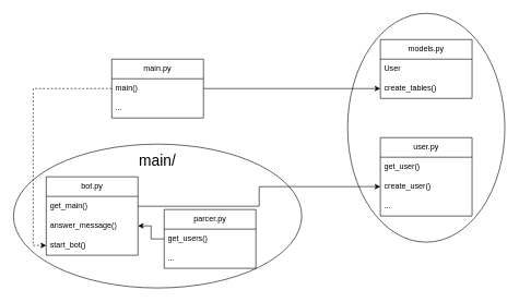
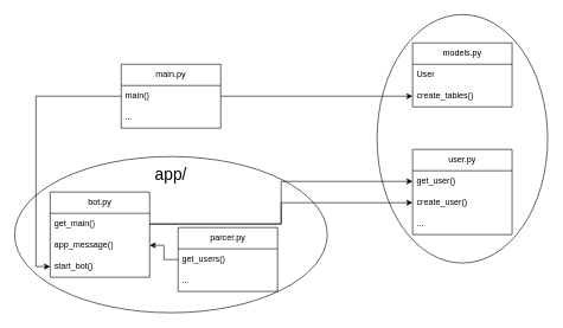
  <mxCell id="0" />
  <mxCell id="1" parent="0" />
  <mxCell id="2" value="" style="ellipse;whiteSpace=wrap;html=1;" vertex="1" parent="1"><mxGeometry x="530" y="20" width="240" height="350" as="geometry" /></mxCell>
  <mxCell id="3" value="" style="ellipse;whiteSpace=wrap;html=1;" vertex="1" parent="1"><mxGeometry x="20" y="220" width="440" height="220" as="geometry" /></mxCell>
  <mxCell id="4" value="main.py" style="swimlane;fontStyle=0;childLayout=stackLayout;horizontal=1;startSize=30;horizontalStack=0;resizeParent=1;resizeParentMax=0;resizeLast=0;collapsible=1;marginBottom=0;whiteSpace=wrap;html=1;" vertex="1" parent="1"><mxGeometry x="170" y="90" width="140" height="90" as="geometry" /></mxCell>
  <mxCell id="5" value="main()" style="text;strokeColor=none;fillColor=none;align=left;verticalAlign=middle;spacingLeft=4;spacingRight=4;overflow=hidden;points=[[0,0.5],[1,0.5]];portConstraint=eastwest;rotatable=0;whiteSpace=wrap;html=1;" vertex="1" parent="4"><mxGeometry y="30" width="140" height="30" as="geometry" /></mxCell>
  <mxCell id="6" value="..." style="text;strokeColor=none;fillColor=none;align=left;verticalAlign=middle;spacingLeft=4;spacingRight=4;overflow=hidden;points=[[0,0.5],[1,0.5]];portConstraint=eastwest;rotatable=0;whiteSpace=wrap;html=1;" vertex="1" parent="4"><mxGeometry y="60" width="140" height="30" as="geometry" /></mxCell>
  <mxCell id="7" value="user.py" style="swimlane;fontStyle=0;childLayout=stackLayout;horizontal=1;startSize=30;horizontalStack=0;resizeParent=1;resizeParentMax=0;resizeLast=0;collapsible=1;marginBottom=0;whiteSpace=wrap;html=1;" vertex="1" parent="1"><mxGeometry x="580" y="210" width="140" height="120" as="geometry" /></mxCell>
  <mxCell id="8" value="get_user()" style="text;strokeColor=none;fillColor=none;align=left;verticalAlign=middle;spacingLeft=4;spacingRight=4;overflow=hidden;points=[[0,0.5],[1,0.5]];portConstraint=eastwest;rotatable=0;whiteSpace=wrap;html=1;" vertex="1" parent="7"><mxGeometry y="30" width="140" height="30" as="geometry" /></mxCell>
  <mxCell id="9" value="create_user()" style="text;strokeColor=none;fillColor=none;align=left;verticalAlign=middle;spacingLeft=4;spacingRight=4;overflow=hidden;points=[[0,0.5],[1,0.5]];portConstraint=eastwest;rotatable=0;whiteSpace=wrap;html=1;" vertex="1" parent="7"><mxGeometry y="60" width="140" height="30" as="geometry" /></mxCell>
  <mxCell id="10" value="..." style="text;strokeColor=none;fillColor=none;align=left;verticalAlign=middle;spacingLeft=4;spacingRight=4;overflow=hidden;points=[[0,0.5],[1,0.5]];portConstraint=eastwest;rotatable=0;whiteSpace=wrap;html=1;" vertex="1" parent="7"><mxGeometry y="90" width="140" height="30" as="geometry" /></mxCell>
  <mxCell id="11" value="models.py" style="swimlane;fontStyle=0;childLayout=stackLayout;horizontal=1;startSize=30;horizontalStack=0;resizeParent=1;resizeParentMax=0;resizeLast=0;collapsible=1;marginBottom=0;whiteSpace=wrap;html=1;" vertex="1" parent="1"><mxGeometry x="580" y="60" width="140" height="90" as="geometry" /></mxCell>
  <mxCell id="12" value="User" style="text;strokeColor=none;fillColor=none;align=left;verticalAlign=middle;spacingLeft=4;spacingRight=4;overflow=hidden;points=[[0,0.5],[1,0.5]];portConstraint=eastwest;rotatable=0;whiteSpace=wrap;html=1;" vertex="1" parent="11"><mxGeometry y="30" width="140" height="30" as="geometry" /></mxCell>
  <mxCell id="13" value="create_tables()" style="text;strokeColor=none;fillColor=none;align=left;verticalAlign=middle;spacingLeft=4;spacingRight=4;overflow=hidden;points=[[0,0.5],[1,0.5]];portConstraint=eastwest;rotatable=0;whiteSpace=wrap;html=1;" vertex="1" parent="11"><mxGeometry y="60" width="140" height="30" as="geometry" /></mxCell>
  <mxCell id="14" value="bot.py" style="swimlane;fontStyle=0;childLayout=stackLayout;horizontal=1;startSize=30;horizontalStack=0;resizeParent=1;resizeParentMax=0;resizeLast=0;collapsible=1;marginBottom=0;whiteSpace=wrap;html=1;" vertex="1" parent="1"><mxGeometry x="70" y="270" width="140" height="120" as="geometry" /></mxCell>
  <mxCell id="15" value="get_main()" style="text;strokeColor=none;fillColor=none;align=left;verticalAlign=middle;spacingLeft=4;spacingRight=4;overflow=hidden;points=[[0,0.5],[1,0.5]];portConstraint=eastwest;rotatable=0;whiteSpace=wrap;html=1;" vertex="1" parent="14"><mxGeometry y="30" width="140" height="30" as="geometry" /></mxCell>
- <mxCell id="16" value="answer_message()" style="text;strokeColor=none;fillColor=none;align=left;verticalAlign=middle;spacingLeft=4;spacingRight=4;overflow=hidden;points=[[0,0.5],[1,0.5]];portConstraint=eastwest;rotatable=0;whiteSpace=wrap;html=1;" vertex="1" parent="14"><mxGeometry y="60" width="140" height="30" as="geometry" /></mxCell>
+ <mxCell id="16" value="app_message()" style="text;strokeColor=none;fillColor=none;align=left;verticalAlign=middle;spacingLeft=4;spacingRight=4;overflow=hidden;points=[[0,0.5],[1,0.5]];portConstraint=eastwest;rotatable=0;whiteSpace=wrap;html=1;" vertex="1" parent="14"><mxGeometry y="60" width="140" height="30" as="geometry" /></mxCell>
  <mxCell id="17" value="start_bot()" style="text;strokeColor=none;fillColor=none;align=left;verticalAlign=middle;spacingLeft=4;spacingRight=4;overflow=hidden;points=[[0,0.5],[1,0.5]];portConstraint=eastwest;rotatable=0;whiteSpace=wrap;html=1;" vertex="1" parent="14"><mxGeometry y="90" width="140" height="30" as="geometry" /></mxCell>
  <mxCell id="18" value="parcer.py" style="swimlane;fontStyle=0;childLayout=stackLayout;horizontal=1;startSize=30;horizontalStack=0;resizeParent=1;resizeParentMax=0;resizeLast=0;collapsible=1;marginBottom=0;whiteSpace=wrap;html=1;" vertex="1" parent="1"><mxGeometry x="250" y="320" width="140" height="90" as="geometry" /></mxCell>
  <mxCell id="19" value="get_users()" style="text;strokeColor=none;fillColor=none;align=left;verticalAlign=middle;spacingLeft=4;spacingRight=4;overflow=hidden;points=[[0,0.5],[1,0.5]];portConstraint=eastwest;rotatable=0;whiteSpace=wrap;html=1;" vertex="1" parent="18"><mxGeometry y="30" width="140" height="30" as="geometry" /></mxCell>
  <mxCell id="20" value="..." style="text;strokeColor=none;fillColor=none;align=left;verticalAlign=middle;spacingLeft=4;spacingRight=4;overflow=hidden;points=[[0,0.5],[1,0.5]];portConstraint=eastwest;rotatable=0;whiteSpace=wrap;html=1;" vertex="1" parent="18"><mxGeometry y="60" width="140" height="30" as="geometry" /></mxCell>
- <mxCell id="21" value="&lt;font style=&quot;font-size: 23px;&quot;&gt;main/&lt;/font&gt;" style="text;html=1;align=center;verticalAlign=middle;whiteSpace=wrap;rounded=0;" vertex="1" parent="1"><mxGeometry x="170" y="210" width="140" height="70" as="geometry" /></mxCell>
- <mxCell id="22" style="edgeStyle=orthogonalEdgeStyle;rounded=0;orthogonalLoop=1;jettySize=auto;html=1;entryX=0;entryY=0.5;entryDx=0;entryDy=0;dashed=1;" edge="1" parent="1" source="5" target="17"><mxGeometry relative="1" as="geometry" /></mxCell>
+ <mxCell id="21" value="&lt;font style=&quot;font-size: 23px;&quot;&gt;app/&lt;/font&gt;" style="text;html=1;align=center;verticalAlign=middle;whiteSpace=wrap;rounded=0;" vertex="1" parent="1"><mxGeometry x="170" y="210" width="140" height="70" as="geometry" /></mxCell>
+ <mxCell id="22" style="edgeStyle=orthogonalEdgeStyle;rounded=0;orthogonalLoop=1;jettySize=auto;html=1;entryX=0;entryY=0.5;entryDx=0;entryDy=0;" edge="1" parent="1" source="5" target="17"><mxGeometry relative="1" as="geometry" /></mxCell>
  <mxCell id="23" style="edgeStyle=orthogonalEdgeStyle;rounded=0;orthogonalLoop=1;jettySize=auto;html=1;" edge="1" parent="1" source="5" target="13"><mxGeometry relative="1" as="geometry" /></mxCell>
  <mxCell id="24" style="edgeStyle=orthogonalEdgeStyle;rounded=0;orthogonalLoop=1;jettySize=auto;html=1;" edge="1" parent="1" source="19" target="16"><mxGeometry relative="1" as="geometry" /></mxCell>
+ <mxCell id="25" style="edgeStyle=orthogonalEdgeStyle;rounded=0;orthogonalLoop=1;jettySize=auto;html=1;" edge="1" parent="1" source="15" target="8"><mxGeometry relative="1" as="geometry" /></mxCell>
  <mxCell id="26" style="edgeStyle=orthogonalEdgeStyle;rounded=0;orthogonalLoop=1;jettySize=auto;html=1;" edge="1" parent="1" source="15" target="9"><mxGeometry relative="1" as="geometry" /></mxCell>
